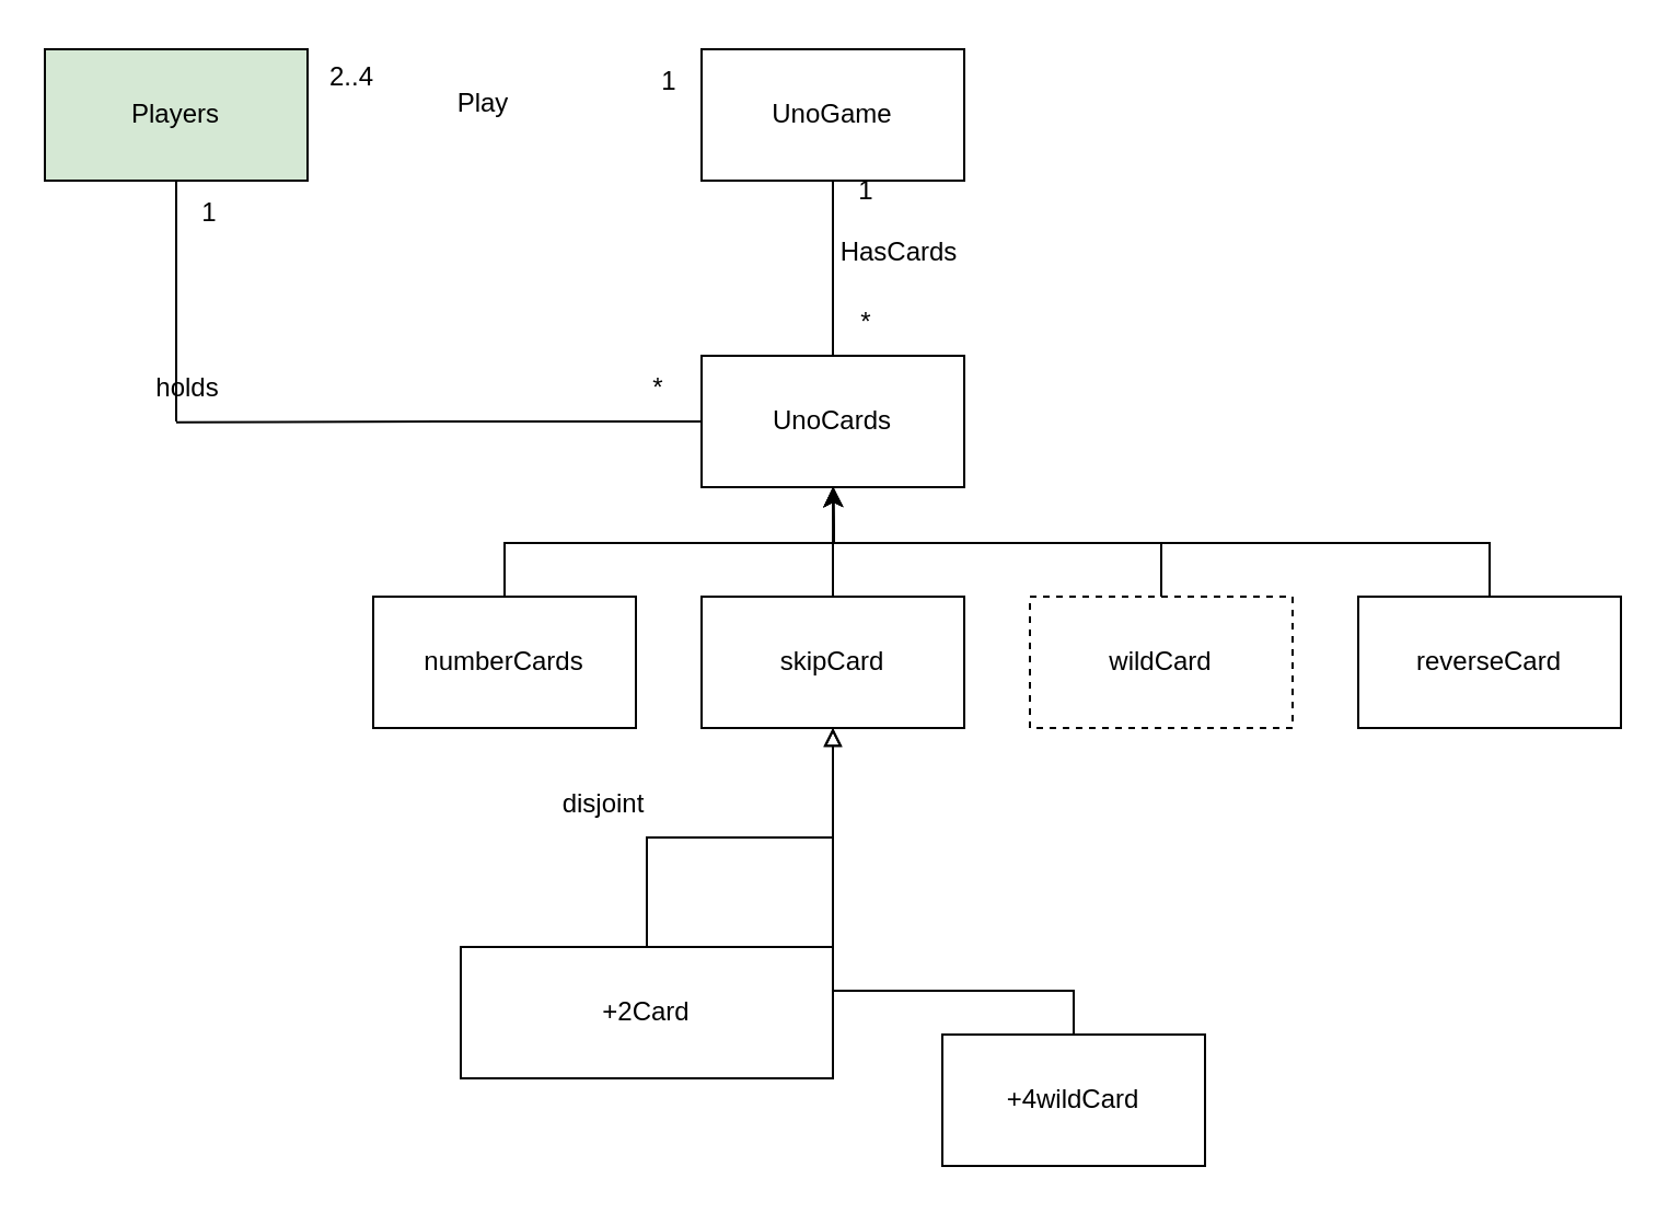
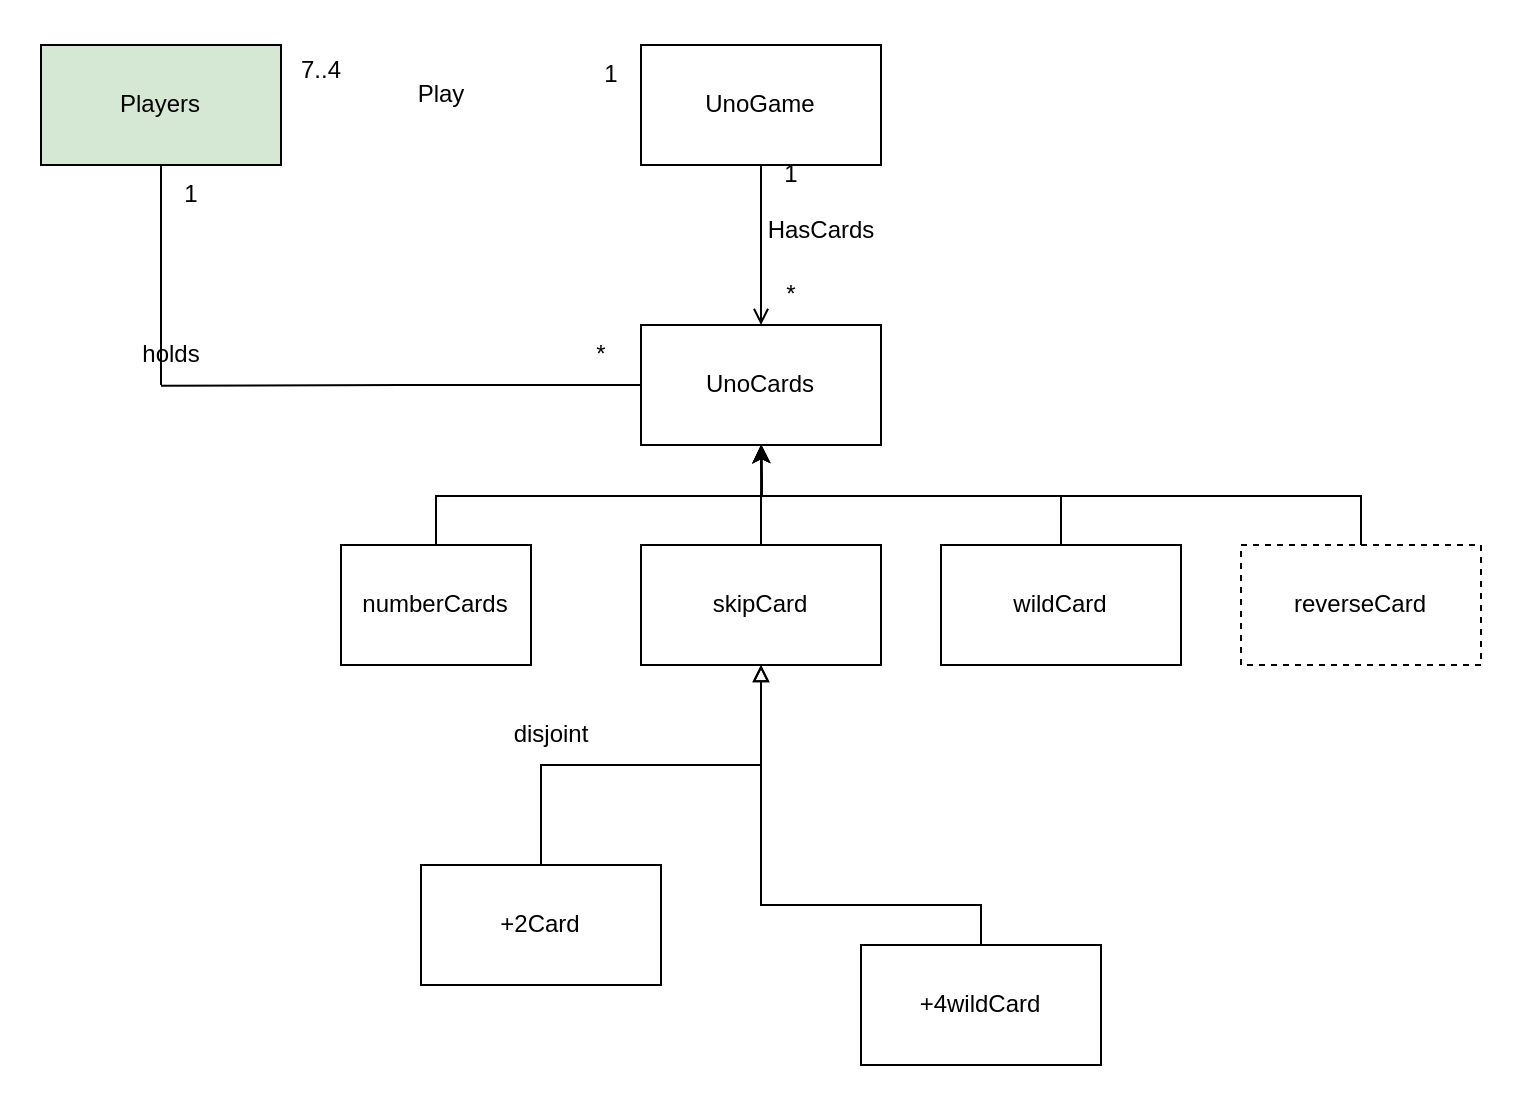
  <mxCell id="0" />
  <mxCell id="1" parent="0" />
  <mxCell id="2" style="edgeStyle=orthogonalEdgeStyle;rounded=0;orthogonalLoop=1;jettySize=auto;html=1;exitX=0.5;exitY=1;exitDx=0;exitDy=0;endArrow=none;endFill=0;" edge="1" parent="1" source="3"><mxGeometry relative="1" as="geometry"><mxPoint x="80" y="192" as="targetPoint" /></mxGeometry></mxCell>
  <mxCell id="3" value="Players" style="rounded=0;whiteSpace=wrap;html=1;fillColor=#d5e8d4;" vertex="1" parent="1"><mxGeometry x="20" y="22" width="120" height="60" as="geometry" /></mxCell>
- <mxCell id="4" style="edgeStyle=orthogonalEdgeStyle;rounded=0;orthogonalLoop=1;jettySize=auto;html=1;exitX=0.5;exitY=1;exitDx=0;exitDy=0;endArrow=none;endFill=0;entryX=0.5;entryY=0;entryDx=0;entryDy=0;" edge="1" parent="1" source="5" target="10"><mxGeometry relative="1" as="geometry"><mxPoint x="380" y="152" as="targetPoint" /><Array as="points"><mxPoint x="380" y="162" /></Array></mxGeometry></mxCell>
+ <mxCell id="4" style="edgeStyle=orthogonalEdgeStyle;rounded=0;orthogonalLoop=1;jettySize=auto;html=1;exitX=0.5;exitY=1;exitDx=0;exitDy=0;endArrow=open;endFill=0;entryX=0.5;entryY=0;entryDx=0;entryDy=0;" edge="1" parent="1" source="5" target="10"><mxGeometry relative="1" as="geometry"><mxPoint x="380" y="152" as="targetPoint" /><Array as="points"><mxPoint x="380" y="162" /></Array></mxGeometry></mxCell>
  <mxCell id="5" value="UnoGame" style="rounded=0;whiteSpace=wrap;html=1;" vertex="1" parent="1"><mxGeometry x="320" y="22" width="120" height="60" as="geometry" /></mxCell>
  <mxCell id="6" value="Play" style="text;html=1;align=center;verticalAlign=middle;resizable=0;points=[];autosize=1;strokeColor=none;fillColor=none;" vertex="1" parent="1"><mxGeometry x="195" y="32" width="50" height="30" as="geometry" /></mxCell>
- <mxCell id="7" value="2..4" style="text;html=1;align=center;verticalAlign=middle;resizable=0;points=[];autosize=1;strokeColor=none;fillColor=none;" vertex="1" parent="1"><mxGeometry x="140" y="20" width="40" height="30" as="geometry" /></mxCell>
+ <mxCell id="7" value="7..4" style="text;html=1;align=center;verticalAlign=middle;resizable=0;points=[];autosize=1;strokeColor=none;fillColor=none;" vertex="1" parent="1"><mxGeometry x="140" y="20" width="40" height="30" as="geometry" /></mxCell>
  <mxCell id="8" value="1" style="text;html=1;align=center;verticalAlign=middle;resizable=0;points=[];autosize=1;strokeColor=none;fillColor=none;" vertex="1" parent="1"><mxGeometry x="290" y="22" width="30" height="30" as="geometry" /></mxCell>
  <mxCell id="9" style="edgeStyle=orthogonalEdgeStyle;rounded=0;orthogonalLoop=1;jettySize=auto;html=1;exitX=0;exitY=0.5;exitDx=0;exitDy=0;endArrow=none;endFill=0;" edge="1" parent="1" source="10"><mxGeometry relative="1" as="geometry"><mxPoint x="80" y="192.333" as="targetPoint" /></mxGeometry></mxCell>
  <mxCell id="10" value="UnoCards" style="rounded=0;whiteSpace=wrap;html=1;" vertex="1" parent="1"><mxGeometry x="320" y="162" width="120" height="60" as="geometry" /></mxCell>
  <mxCell id="11" value="1" style="text;html=1;align=center;verticalAlign=middle;resizable=0;points=[];autosize=1;strokeColor=none;fillColor=none;" vertex="1" parent="1"><mxGeometry x="380" y="72" width="30" height="30" as="geometry" /></mxCell>
  <mxCell id="12" value="*" style="text;html=1;align=center;verticalAlign=middle;resizable=0;points=[];autosize=1;strokeColor=none;fillColor=none;" vertex="1" parent="1"><mxGeometry x="380" y="132" width="30" height="30" as="geometry" /></mxCell>
  <mxCell id="13" style="edgeStyle=orthogonalEdgeStyle;rounded=0;orthogonalLoop=1;jettySize=auto;html=1;exitX=0.5;exitY=0;exitDx=0;exitDy=0;" edge="1" parent="1" source="14"><mxGeometry relative="1" as="geometry"><mxPoint x="380.333" y="222" as="targetPoint" /></mxGeometry></mxCell>
  <mxCell id="14" value="skipCard" style="rounded=0;whiteSpace=wrap;html=1;" vertex="1" parent="1"><mxGeometry x="320" y="272" width="120" height="60" as="geometry" /></mxCell>
  <mxCell id="15" style="edgeStyle=orthogonalEdgeStyle;rounded=0;orthogonalLoop=1;jettySize=auto;html=1;exitX=0.5;exitY=0;exitDx=0;exitDy=0;entryX=0.5;entryY=1;entryDx=0;entryDy=0;endArrow=block;endFill=0;" edge="1" parent="1" source="16" target="14"><mxGeometry relative="1" as="geometry" /></mxCell>
- <mxCell id="16" value="+2Card" style="rounded=0;whiteSpace=wrap;html=1;" vertex="1" parent="1"><mxGeometry x="210" y="432" width="170" height="60" as="geometry" /></mxCell>
+ <mxCell id="16" value="+2Card" style="rounded=0;whiteSpace=wrap;html=1;" vertex="1" parent="1"><mxGeometry x="210" y="432" width="120" height="60" as="geometry" /></mxCell>
  <mxCell id="17" style="edgeStyle=orthogonalEdgeStyle;rounded=0;orthogonalLoop=1;jettySize=auto;html=1;exitX=0.5;exitY=0;exitDx=0;exitDy=0;" edge="1" parent="1" source="18"><mxGeometry relative="1" as="geometry"><mxPoint x="380" y="222" as="targetPoint" /></mxGeometry></mxCell>
- <mxCell id="18" value="wildCard" style="rounded=0;whiteSpace=wrap;html=1;dashed=1;" vertex="1" parent="1"><mxGeometry x="470" y="272" width="120" height="60" as="geometry" /></mxCell>
+ <mxCell id="18" value="wildCard" style="rounded=0;whiteSpace=wrap;html=1;" vertex="1" parent="1"><mxGeometry x="470" y="272" width="120" height="60" as="geometry" /></mxCell>
  <mxCell id="19" style="edgeStyle=orthogonalEdgeStyle;rounded=0;orthogonalLoop=1;jettySize=auto;html=1;exitX=0.5;exitY=0;exitDx=0;exitDy=0;" edge="1" parent="1" source="20"><mxGeometry relative="1" as="geometry"><mxPoint x="380" y="222" as="targetPoint" /></mxGeometry></mxCell>
- <mxCell id="20" value="reverseCard" style="rounded=0;whiteSpace=wrap;html=1;" vertex="1" parent="1"><mxGeometry x="620" y="272" width="120" height="60" as="geometry" /></mxCell>
+ <mxCell id="20" value="reverseCard" style="rounded=0;whiteSpace=wrap;html=1;dashed=1;" vertex="1" parent="1"><mxGeometry x="620" y="272" width="120" height="60" as="geometry" /></mxCell>
  <mxCell id="21" style="edgeStyle=orthogonalEdgeStyle;rounded=0;orthogonalLoop=1;jettySize=auto;html=1;exitX=0.5;exitY=0;exitDx=0;exitDy=0;" edge="1" parent="1" source="22"><mxGeometry relative="1" as="geometry"><mxPoint x="380" y="222" as="targetPoint" /></mxGeometry></mxCell>
- <mxCell id="22" value="numberCards" style="rounded=0;whiteSpace=wrap;html=1;" vertex="1" parent="1"><mxGeometry x="170" y="272" width="120" height="60" as="geometry" /></mxCell>
+ <mxCell id="22" value="numberCards" style="rounded=0;whiteSpace=wrap;html=1;" vertex="1" parent="1"><mxGeometry x="170" y="272" width="95" height="60" as="geometry" /></mxCell>
  <mxCell id="23" style="edgeStyle=orthogonalEdgeStyle;rounded=0;orthogonalLoop=1;jettySize=auto;html=1;exitX=0.5;exitY=0;exitDx=0;exitDy=0;endArrow=block;endFill=0;" edge="1" parent="1"><mxGeometry relative="1" as="geometry"><mxPoint x="490" y="492" as="sourcePoint" /><mxPoint x="380" y="332" as="targetPoint" /><Array as="points"><mxPoint x="490" y="452" /><mxPoint x="380" y="452" /></Array></mxGeometry></mxCell>
  <mxCell id="24" value="+4wildCard" style="rounded=0;whiteSpace=wrap;html=1;" vertex="1" parent="1"><mxGeometry x="430" y="472" width="120" height="60" as="geometry" /></mxCell>
  <mxCell id="25" value="holds" style="text;html=1;align=center;verticalAlign=middle;resizable=0;points=[];autosize=1;strokeColor=none;fillColor=none;" vertex="1" parent="1"><mxGeometry x="60" y="162" width="50" height="30" as="geometry" /></mxCell>
  <mxCell id="26" value="1" style="text;html=1;align=center;verticalAlign=middle;resizable=0;points=[];autosize=1;strokeColor=none;fillColor=none;" vertex="1" parent="1"><mxGeometry x="80" y="82" width="30" height="30" as="geometry" /></mxCell>
  <mxCell id="27" value="*" style="text;html=1;align=center;verticalAlign=middle;resizable=0;points=[];autosize=1;strokeColor=none;fillColor=none;" vertex="1" parent="1"><mxGeometry x="285" y="162" width="30" height="30" as="geometry" /></mxCell>
  <mxCell id="28" value="disjoint" style="text;html=1;align=center;verticalAlign=middle;resizable=0;points=[];autosize=1;strokeColor=none;fillColor=none;" vertex="1" parent="1"><mxGeometry x="245" y="352" width="60" height="30" as="geometry" /></mxCell>
  <mxCell id="29" value="HasCards" style="text;html=1;align=center;verticalAlign=middle;resizable=0;points=[];autosize=1;strokeColor=none;fillColor=none;" vertex="1" parent="1"><mxGeometry x="370" y="100" width="80" height="30" as="geometry" /></mxCell>
